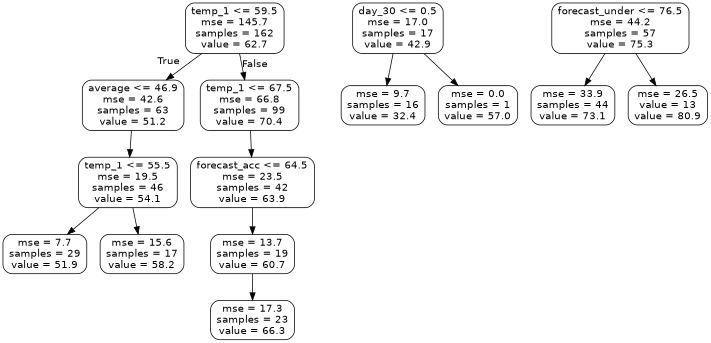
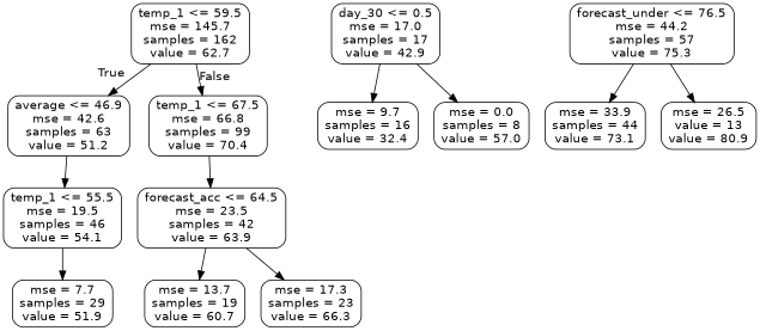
  digraph {
    node [color=black fontname=helvetica shape=box style=rounded]
    edge [fontname=helvetica]
    n1 [label="temp_1 <= 59.5\nmse = 145.7\nsamples = 162\nvalue = 62.7"]
    n2 [label="average <= 46.9\nmse = 42.6\nsamples = 63\nvalue = 51.2"]
    n3 [label="temp_1 <= 67.5\nmse = 66.8\nsamples = 99\nvalue = 70.4"]
    n4 [label="temp_1 <= 55.5\nmse = 19.5\nsamples = 46\nvalue = 54.1"]
    n5 [label="forecast_acc <= 64.5\nmse = 23.5\nsamples = 42\nvalue = 63.9"]
    n6 [label="day_30 <= 0.5\nmse = 17.0\nsamples = 17\nvalue = 42.9"]
    n7 [label="mse = 9.7\nsamples = 16\nvalue = 32.4"]
-   n8 [label="mse = 0.0\nsamples = 1\nvalue = 57.0"]
+   n8 [label="mse = 0.0\nsamples = 8\nvalue = 57.0"]
    n9 [label="mse = 7.7\nsamples = 29\nvalue = 51.9"]
-   n10 [label="mse = 15.6\nsamples = 17\nvalue = 58.2"]
    n11 [label="mse = 13.7\nsamples = 19\nvalue = 60.7"]
    n12 [label="mse = 17.3\nsamples = 23\nvalue = 66.3"]
    n13 [label="forecast_under <= 76.5\nmse = 44.2\nsamples = 57\nvalue = 75.3"]
    n14 [label="mse = 33.9\nsamples = 44\nvalue = 73.1"]
    n15 [label="mse = 26.5\nvalue = 13\nvalue = 80.9"]
    n1 -> n2 [headlabel=True labelangle=45 labeldistance=2.5]
    n1 -> n3 [headlabel=False labelangle=-45 labeldistance=2.5]
    n2 -> n4
    n3 -> n5
    n4 -> n9
-   n4 -> n10
    n5 -> n11
-   n11 -> n12
+   n5 -> n12
    n6 -> n7
    n6 -> n8
    n13 -> n14
    n13 -> n15
  }
